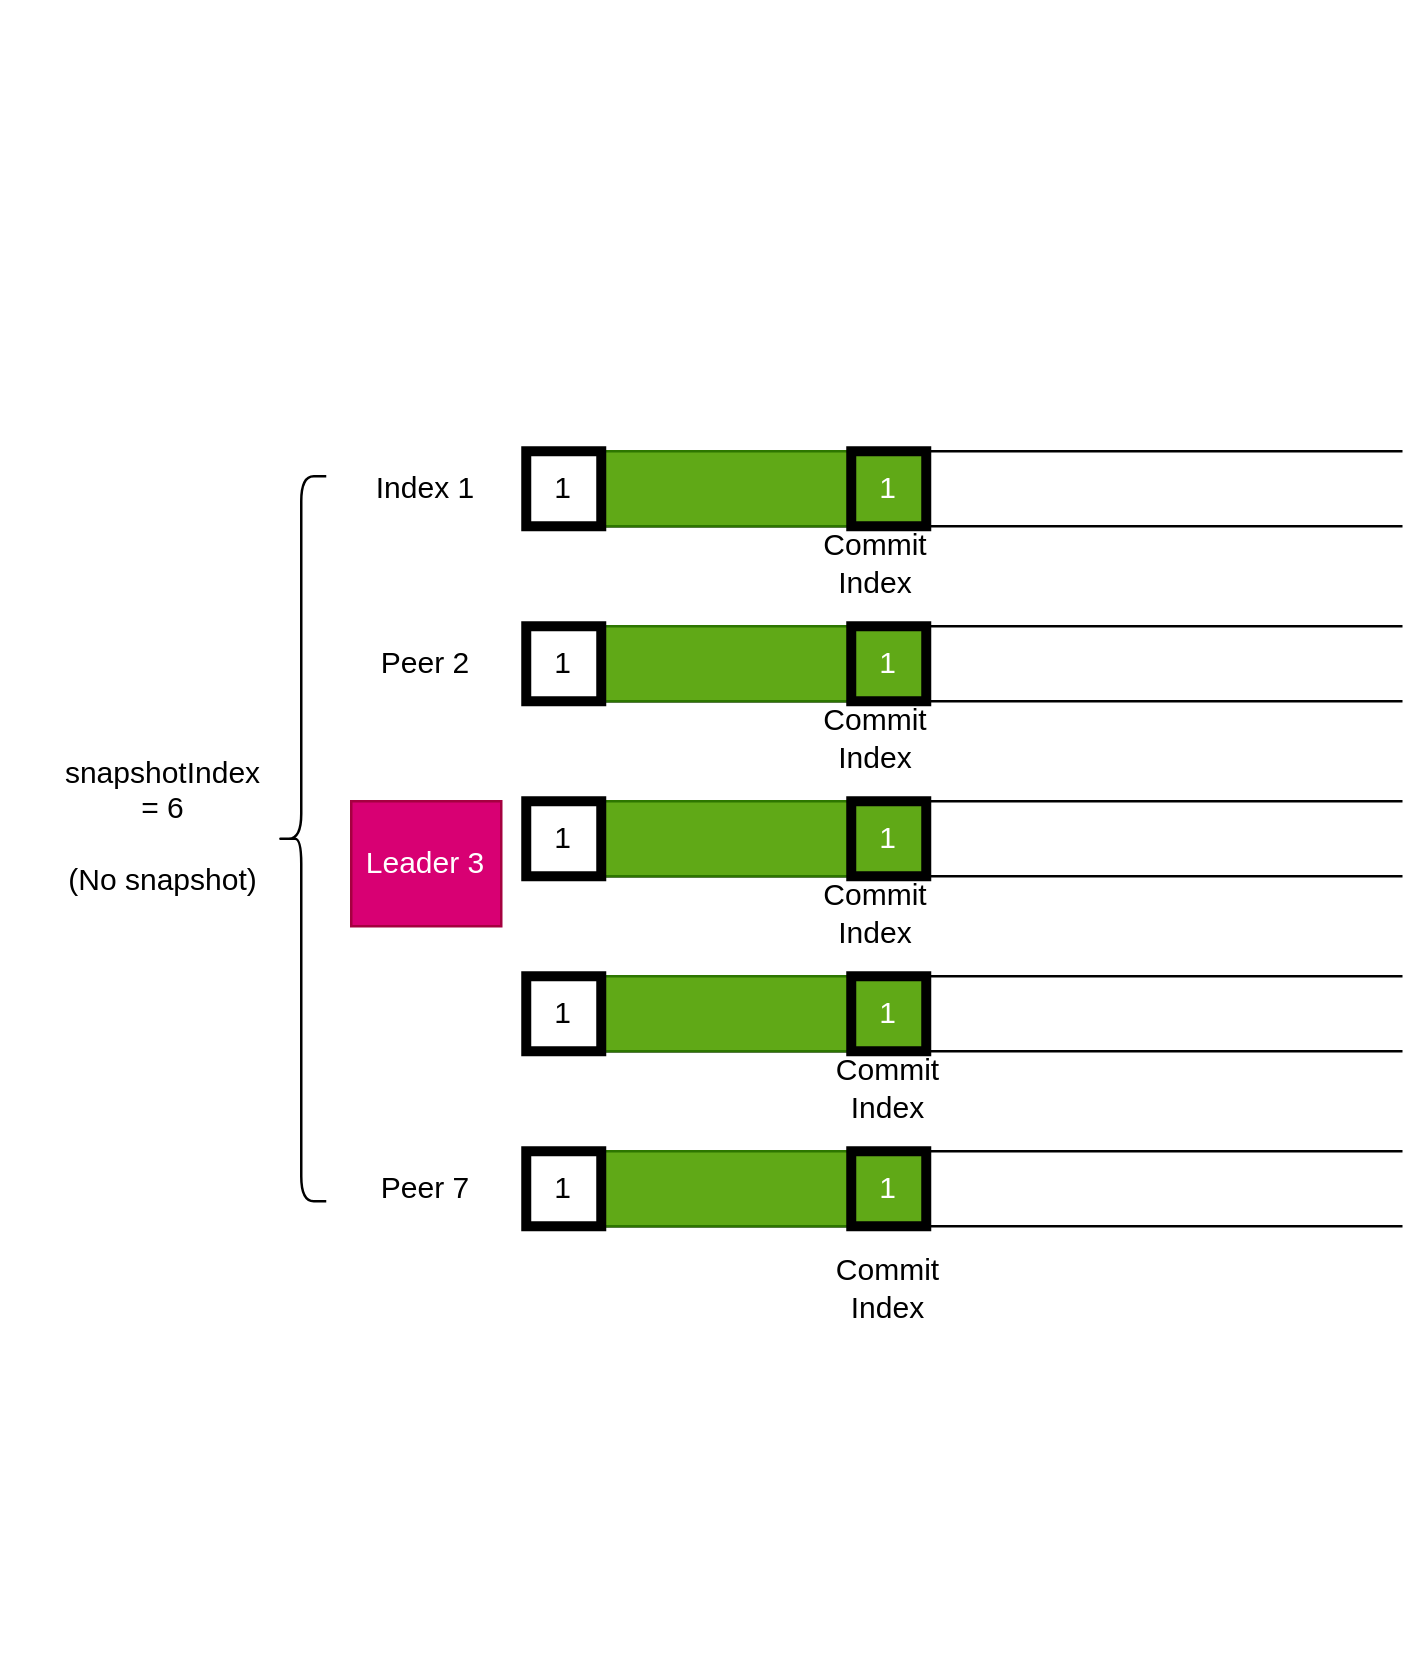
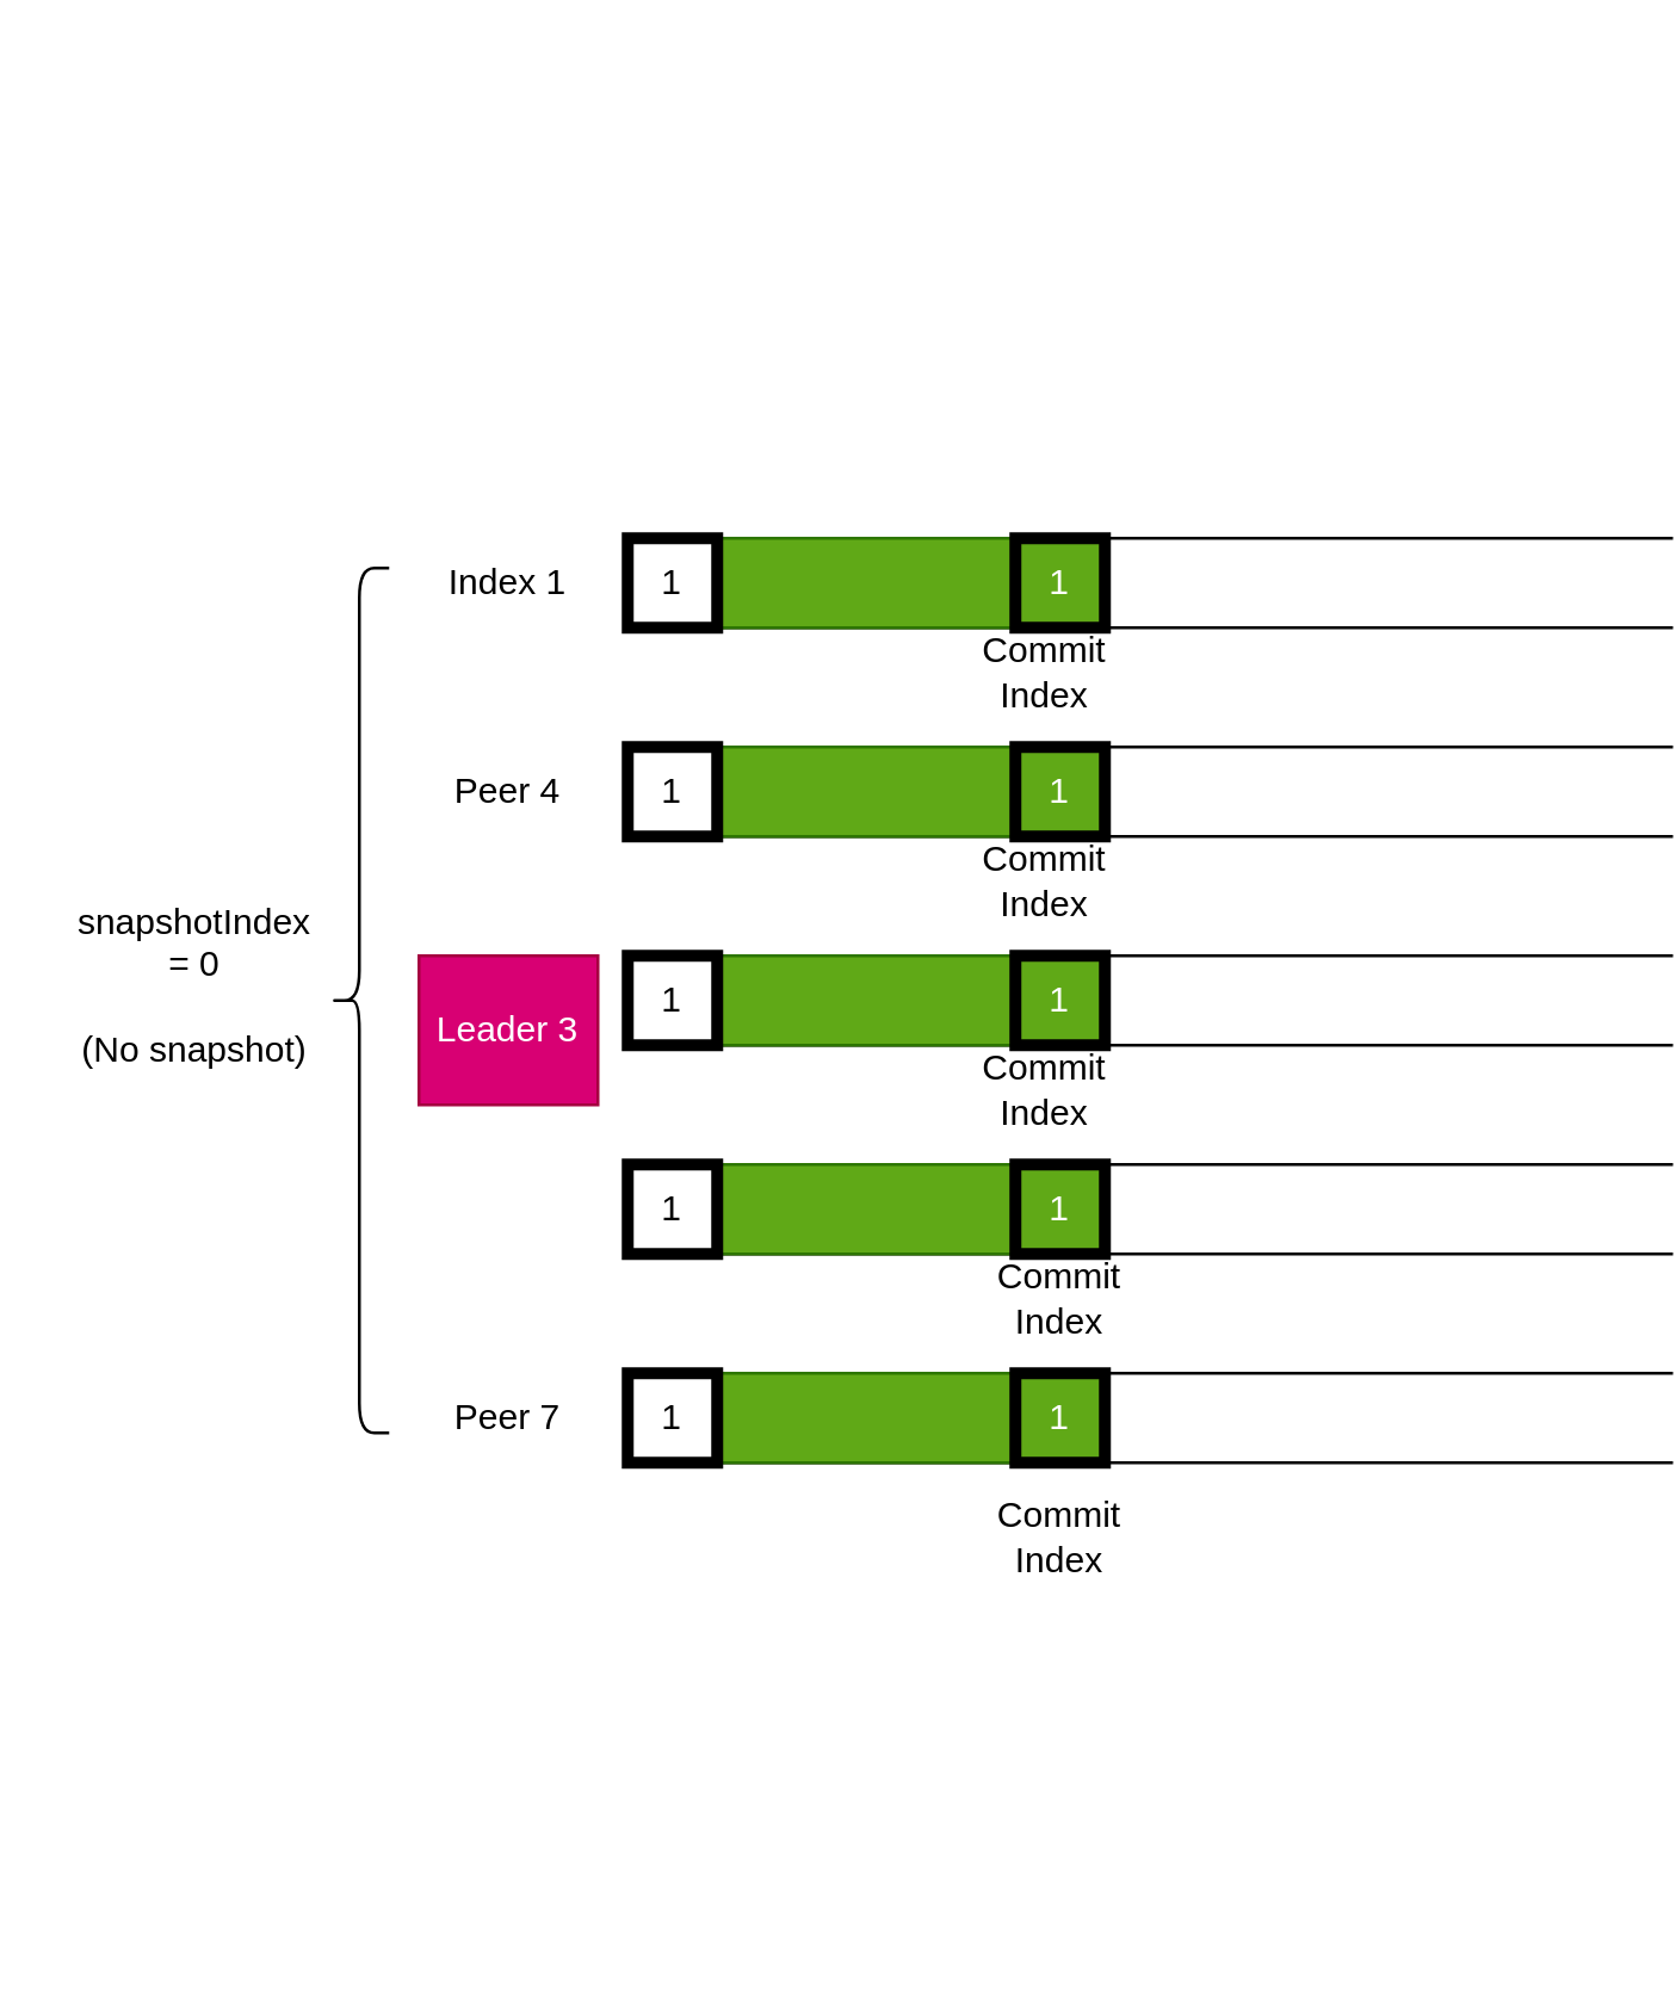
  <mxCell id="0" />
  <mxCell id="1" parent="0" />
  <mxCell id="2" value="" style="shape=partialRectangle;whiteSpace=wrap;html=1;bottom=1;right=1;left=1;top=0;fillColor=none;routingCenterX=-0.5;rotation=90;" vertex="1" parent="1"><mxGeometry x="370" y="160" width="30" height="350" as="geometry" /></mxCell>
  <mxCell id="3" value="" style="shape=partialRectangle;whiteSpace=wrap;html=1;bottom=1;right=1;left=1;top=0;fillColor=none;routingCenterX=-0.5;rotation=90;" vertex="1" parent="1"><mxGeometry x="370" y="230" width="30" height="350" as="geometry" /></mxCell>
  <mxCell id="4" value="" style="shape=partialRectangle;whiteSpace=wrap;html=1;bottom=1;right=1;left=1;top=0;fillColor=none;routingCenterX=-0.5;rotation=90;" vertex="1" parent="1"><mxGeometry x="370" y="300" width="30" height="350" as="geometry" /></mxCell>
  <mxCell id="5" value="" style="rounded=0;whiteSpace=wrap;html=1;fillColor=#60a917;fontColor=#ffffff;strokeColor=#2D7600;" vertex="1" parent="1"><mxGeometry x="210" y="320" width="160" height="30" as="geometry" /></mxCell>
  <mxCell id="6" value="" style="rounded=0;whiteSpace=wrap;html=1;fillColor=#60a917;fontColor=#ffffff;strokeColor=#2D7600;" vertex="1" parent="1"><mxGeometry x="210" y="390" width="160" height="30" as="geometry" /></mxCell>
  <mxCell id="7" value="" style="rounded=0;whiteSpace=wrap;html=1;fillColor=#60a917;fontColor=#ffffff;strokeColor=#2D7600;" vertex="1" parent="1"><mxGeometry x="210" y="460" width="160" height="30" as="geometry" /></mxCell>
  <mxCell id="8" value="Index 1" style="text;html=1;strokeColor=none;fillColor=none;align=center;verticalAlign=middle;whiteSpace=wrap;rounded=0;" vertex="1" parent="1"><mxGeometry x="140" y="180" width="60" height="30" as="geometry" /></mxCell>
- <mxCell id="9" value="Peer 2" style="text;html=1;strokeColor=none;fillColor=none;align=center;verticalAlign=middle;whiteSpace=wrap;rounded=0;" vertex="1" parent="1"><mxGeometry x="140" y="250" width="60" height="30" as="geometry" /></mxCell>
+ <mxCell id="9" value="Peer 4" style="text;html=1;strokeColor=none;fillColor=none;align=center;verticalAlign=middle;whiteSpace=wrap;rounded=0;" vertex="1" parent="1"><mxGeometry x="140" y="250" width="60" height="30" as="geometry" /></mxCell>
  <mxCell id="10" value="Leader 3" style="text;html=1;strokeColor=#A50040;fillColor=#d80073;align=center;verticalAlign=middle;whiteSpace=wrap;rounded=0;fontColor=#ffffff;" vertex="1" parent="1"><mxGeometry x="140" y="320" width="60" height="50" as="geometry" /></mxCell>
  <mxCell id="11" value="Peer 7" style="text;html=1;strokeColor=none;fillColor=none;align=center;verticalAlign=middle;whiteSpace=wrap;rounded=0;" vertex="1" parent="1"><mxGeometry x="140" y="460" width="60" height="30" as="geometry" /></mxCell>
  <mxCell id="12" value="1" style="rounded=0;whiteSpace=wrap;html=1;fillColor=#60a917;fontColor=#ffffff;strokeColor=#000000;strokeWidth=4;" vertex="1" parent="1"><mxGeometry x="340" y="320" width="30" height="30" as="geometry" /></mxCell>
  <mxCell id="13" value="1" style="rounded=0;whiteSpace=wrap;html=1;fillColor=#60a917;fontColor=#ffffff;strokeColor=#000000;strokeWidth=4;" vertex="1" parent="1"><mxGeometry x="340" y="460" width="30" height="30" as="geometry" /></mxCell>
  <mxCell id="14" value="" style="shape=partialRectangle;whiteSpace=wrap;html=1;bottom=1;right=1;left=1;top=0;fillColor=none;routingCenterX=-0.5;rotation=90;" vertex="1" parent="1"><mxGeometry x="370" y="90" width="30" height="350" as="geometry" /></mxCell>
  <mxCell id="15" value="" style="rounded=0;whiteSpace=wrap;html=1;fillColor=#60a917;fontColor=#ffffff;strokeColor=#2D7600;" vertex="1" parent="1"><mxGeometry x="210" y="250" width="150" height="30" as="geometry" /></mxCell>
  <mxCell id="16" value="" style="shape=partialRectangle;whiteSpace=wrap;html=1;bottom=1;right=1;left=1;top=0;fillColor=none;routingCenterX=-0.5;rotation=90;" vertex="1" parent="1"><mxGeometry x="370" y="20" width="30" height="350" as="geometry" /></mxCell>
  <mxCell id="17" value="" style="rounded=0;whiteSpace=wrap;html=1;fillColor=#60a917;fontColor=#ffffff;strokeColor=#2D7600;" vertex="1" parent="1"><mxGeometry x="210" y="180" width="150" height="30" as="geometry" /></mxCell>
  <mxCell id="18" value="1" style="rounded=0;whiteSpace=wrap;html=1;fillColor=#60a917;fontColor=#ffffff;strokeColor=#000000;strokeWidth=4;" vertex="1" parent="1"><mxGeometry x="340" y="180" width="30" height="30" as="geometry" /></mxCell>
  <mxCell id="19" value="Commit Index" style="text;html=1;strokeColor=none;fillColor=none;align=center;verticalAlign=middle;whiteSpace=wrap;rounded=0;" vertex="1" parent="1"><mxGeometry x="320" y="350" width="60" height="30" as="geometry" /></mxCell>
  <mxCell id="20" value="1" style="rounded=0;whiteSpace=wrap;html=1;fillColor=#60a917;fontColor=#ffffff;strokeColor=#000000;strokeWidth=4;" vertex="1" parent="1"><mxGeometry x="340" y="390" width="30" height="30" as="geometry" /></mxCell>
  <mxCell id="21" value="Commit Index" style="text;html=1;strokeColor=none;fillColor=none;align=center;verticalAlign=middle;whiteSpace=wrap;rounded=0;" vertex="1" parent="1"><mxGeometry x="325" y="420" width="60" height="30" as="geometry" /></mxCell>
  <mxCell id="22" value="Commit Index" style="text;html=1;strokeColor=none;fillColor=none;align=center;verticalAlign=middle;whiteSpace=wrap;rounded=0;" vertex="1" parent="1"><mxGeometry x="320" y="280" width="60" height="30" as="geometry" /></mxCell>
  <mxCell id="23" value="1" style="rounded=0;whiteSpace=wrap;html=1;fillColor=#60a917;fontColor=#ffffff;strokeColor=#000000;strokeWidth=4;" vertex="1" parent="1"><mxGeometry x="340" y="250" width="30" height="30" as="geometry" /></mxCell>
  <mxCell id="24" value="Commit Index" style="text;html=1;strokeColor=none;fillColor=none;align=center;verticalAlign=middle;whiteSpace=wrap;rounded=0;" vertex="1" parent="1"><mxGeometry x="325" y="500" width="60" height="30" as="geometry" /></mxCell>
  <mxCell id="25" value="Commit Index" style="text;html=1;strokeColor=none;fillColor=none;align=center;verticalAlign=middle;whiteSpace=wrap;rounded=0;" vertex="1" parent="1"><mxGeometry x="320" y="210" width="60" height="30" as="geometry" /></mxCell>
  <mxCell id="26" value="" style="shape=curlyBracket;whiteSpace=wrap;html=1;rounded=1;" vertex="1" parent="1"><mxGeometry x="110" y="190" width="20" height="290" as="geometry" /></mxCell>
- <mxCell id="27" value="snapshotIndex = 6&lt;br&gt;&lt;br&gt;(No snapshot)" style="text;html=1;strokeColor=none;fillColor=none;align=center;verticalAlign=middle;whiteSpace=wrap;rounded=0;" vertex="1" parent="1"><mxGeometry x="20" y="290" width="90" height="80" as="geometry" /></mxCell>
+ <mxCell id="27" value="snapshotIndex = 0&lt;br&gt;&lt;br&gt;(No snapshot)" style="text;html=1;strokeColor=none;fillColor=none;align=center;verticalAlign=middle;whiteSpace=wrap;rounded=0;" vertex="1" parent="1"><mxGeometry x="20" y="290" width="90" height="80" as="geometry" /></mxCell>
  <mxCell id="28" value="&lt;font color=&quot;#000000&quot;&gt;1&lt;/font&gt;" style="rounded=0;whiteSpace=wrap;html=1;strokeWidth=4;fillColor=#FFFFFF;strokeColor=#000000;" vertex="1" parent="1"><mxGeometry x="210" y="180" width="30" height="30" as="geometry" /></mxCell>
  <mxCell id="29" value="&lt;font color=&quot;#000000&quot;&gt;1&lt;/font&gt;" style="rounded=0;whiteSpace=wrap;html=1;strokeWidth=4;fillColor=#FFFFFF;strokeColor=#000000;" vertex="1" parent="1"><mxGeometry x="210" y="250" width="30" height="30" as="geometry" /></mxCell>
  <mxCell id="30" value="&lt;font color=&quot;#000000&quot;&gt;1&lt;/font&gt;" style="rounded=0;whiteSpace=wrap;html=1;strokeWidth=4;fillColor=#FFFFFF;strokeColor=#000000;" vertex="1" parent="1"><mxGeometry x="210" y="320" width="30" height="30" as="geometry" /></mxCell>
  <mxCell id="31" value="&lt;font color=&quot;#000000&quot;&gt;1&lt;/font&gt;" style="rounded=0;whiteSpace=wrap;html=1;strokeWidth=4;fillColor=#FFFFFF;strokeColor=#000000;" vertex="1" parent="1"><mxGeometry x="210" y="390" width="30" height="30" as="geometry" /></mxCell>
  <mxCell id="32" value="&lt;font color=&quot;#000000&quot;&gt;1&lt;/font&gt;" style="rounded=0;whiteSpace=wrap;html=1;strokeWidth=4;fillColor=#FFFFFF;strokeColor=#000000;" vertex="1" parent="1"><mxGeometry x="210" y="460" width="30" height="30" as="geometry" /></mxCell>
